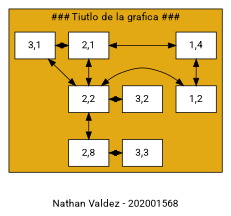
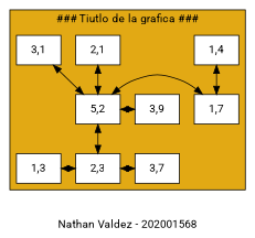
  digraph {
    fontname=Roboto
    label="Nathan Valdez - 202001568"
    node [fillcolor=white fontname=Roboto group=1 shape=box style=filled]
    edge [dir=both fontname=Roboto]
    n1 [label="1,4"]
    n2 [group=2 label="2,1"]
    n3 [group=3 label="3,1"]
-   n4 [label="1,2"]
-   n5 [group=2 label="2,2"]
-   n6 [group=3 label="3,2"]
-   n8 [group=2 label="2,8"]
-   n9 [group=3 label="3,3"]
+   n4 [label="1,7"]
+   n5 [group=2 label="5,2"]
+   n6 [group=3 label="3,9"]
+   n7 [label="1,3"]
+   n8 [group=2 label="2,3"]
+   n9 [group=3 label="3,7"]
    subgraph cluster_1 {
      bgcolor="#E2A914"
      label="### Tiutlo de la grafica ###"
      subgraph sub_2 {
        bgcolor="#E2A914"
        label="### Tiutlo de la grafica ###"
        rank=same
        n1
        n2
        n3
      }
      subgraph sub_3 {
        bgcolor="#E2A914"
        label="### Tiutlo de la grafica ###"
        rank=same
        n4
        n5
        n6
      }
      subgraph sub_4 {
        bgcolor="#E2A914"
        label="### Tiutlo de la grafica ###"
        rank=same
+       n7
        n8
        n9
      }
    }
    n1 -> n4
-   n2 -> n1
    n2 -> n5
-   n3 -> n2
    n3 -> n5
    n4 -> n5
    n5 -> n6
    n5 -> n8
+   n7 -> n8
    n8 -> n9
  }
